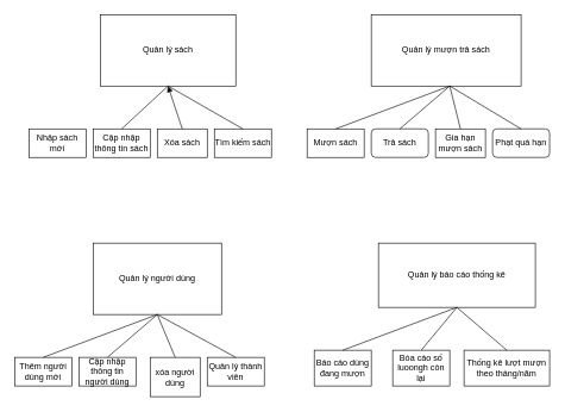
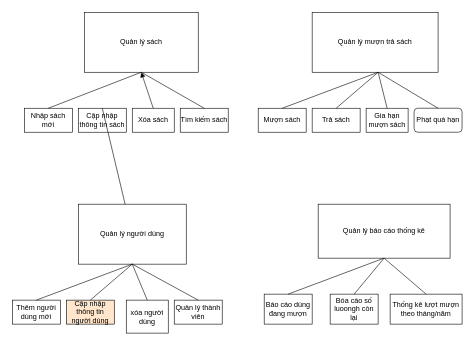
  <mxCell id="0" />
  <mxCell id="1" parent="0" />
  <mxCell id="2" value="Quản lý sách" style="rounded=0;whiteSpace=wrap;html=1;" vertex="1" parent="1"><mxGeometry x="140" width="190" height="100" as="geometry" y="20" /></mxCell>
  <mxCell id="3" value="Quản lý người dùng" style="rounded=0;whiteSpace=wrap;html=1;" vertex="1" parent="1"><mxGeometry x="130" y="340" width="180" height="100" as="geometry" /></mxCell>
  <mxCell id="4" value="Quản lý mượn trả sách" style="rounded=0;whiteSpace=wrap;html=1;" vertex="1" parent="1"><mxGeometry x="520" width="210" height="100" as="geometry" y="20" /></mxCell>
  <mxCell id="5" value="Quản lý báo cáo thống kê" style="rounded=0;whiteSpace=wrap;html=1;" vertex="1" parent="1"><mxGeometry x="530" y="340" width="220" height="90" as="geometry" /></mxCell>
  <mxCell id="6" value="Nhập sách mới" style="rounded=0;whiteSpace=wrap;html=1;" vertex="1" parent="1"><mxGeometry x="40" y="180" width="80" height="40" as="geometry" /></mxCell>
  <mxCell id="7" value="Cập nhập thông tin sách" style="rounded=0;whiteSpace=wrap;html=1;points=[[0,0,0,0,0],[0,0.25,0,0,0],[0,0.5,0,0,0],[0,0.75,0,0,0],[0,1,0,0,0],[0.25,0,0,0,0],[0.25,1,0,0,0],[0.5,0,0,0,0],[0.5,1,0,0,0],[0.75,0,0,0,0],[0.75,1,0,0,0],[1,0,0,0,0],[1,0.25,0,0,0],[1,0.5,0,0,0],[1,0.75,0,0,0],[1,1,0,0,0]];" vertex="1" parent="1"><mxGeometry x="130" y="180" width="80" height="40" as="geometry" /></mxCell>
  <mxCell id="8" value="Xóa sách" style="rounded=0;whiteSpace=wrap;html=1;" vertex="1" parent="1"><mxGeometry x="220" y="180" width="70" height="40" as="geometry" /></mxCell>
  <mxCell id="9" value="Tìm kiếm sách" style="rounded=0;whiteSpace=wrap;html=1;" vertex="1" parent="1"><mxGeometry x="300" y="180" width="80" height="40" as="geometry" /></mxCell>
- <mxCell id="11" value="" style="endArrow=none;html=1;rounded=0;entryX=0.5;entryY=1;entryDx=0;entryDy=0;exitX=0.5;exitY=0;exitDx=0;exitDy=0;exitPerimeter=0;" edge="1" parent="1" source="7" target="2"><mxGeometry width="50" height="50" relative="1" as="geometry"><mxPoint x="290" y="370" as="sourcePoint" /><mxPoint x="340" y="320" as="targetPoint" /></mxGeometry></mxCell>
+ <mxCell id="10" value="" style="endArrow=none;html=1;rounded=0;entryX=0.5;entryY=1;entryDx=0;entryDy=0;exitX=0.5;exitY=0;exitDx=0;exitDy=0;" edge="1" parent="1" source="6" target="2"><mxGeometry width="50" height="50" relative="1" as="geometry"><mxPoint x="290" y="370" as="sourcePoint" /><mxPoint x="340" y="320" as="targetPoint" /></mxGeometry></mxCell>
+ <mxCell id="11" value="" style="endArrow=none;html=1;rounded=0;exitX=0.5;exitY=0;exitDx=0;exitDy=0;exitPerimeter=0;" edge="1" parent="1" source="7" target="3"><mxGeometry width="50" height="50" relative="1" as="geometry"><mxPoint x="290" y="370" as="sourcePoint" /><mxPoint x="340" y="320" as="targetPoint" /></mxGeometry></mxCell>
  <mxCell id="12" value="" style="endArrow=block;html=1;rounded=0;entryX=0.5;entryY=1;entryDx=0;entryDy=0;exitX=0.5;exitY=0;exitDx=0;exitDy=0;" edge="1" parent="1" source="8" target="2"><mxGeometry width="50" height="50" relative="1" as="geometry"><mxPoint x="180" y="190" as="sourcePoint" /><mxPoint x="250" y="130" as="targetPoint" /></mxGeometry></mxCell>
  <mxCell id="13" value="" style="endArrow=none;html=1;rounded=0;entryX=0.5;entryY=1;entryDx=0;entryDy=0;exitX=0.5;exitY=0;exitDx=0;exitDy=0;" edge="1" parent="1" source="9" target="2"><mxGeometry width="50" height="50" relative="1" as="geometry"><mxPoint x="265" y="190" as="sourcePoint" /><mxPoint x="250" y="130" as="targetPoint" /></mxGeometry></mxCell>
  <mxCell id="14" value="Thêm người dùng mới" style="rounded=0;whiteSpace=wrap;html=1;" vertex="1" parent="1"><mxGeometry x="20" y="500" width="80" height="40" as="geometry" /></mxCell>
- <mxCell id="15" value="Cập nhập thông tin người dùng" style="rounded=0;whiteSpace=wrap;html=1;points=[[0,0,0,0,0],[0,0.25,0,0,0],[0,0.5,0,0,0],[0,0.75,0,0,0],[0,1,0,0,0],[0.25,0,0,0,0],[0.25,1,0,0,0],[0.5,0,0,0,0],[0.5,1,0,0,0],[0.75,0,0,0,0],[0.75,1,0,0,0],[1,0,0,0,0],[1,0.25,0,0,0],[1,0.5,0,0,0],[1,0.75,0,0,0],[1,1,0,0,0]];" vertex="1" parent="1"><mxGeometry x="110" y="500" width="80" height="40" as="geometry" /></mxCell>
+ <mxCell id="15" value="Cập nhập thông tin người dùng" style="rounded=0;whiteSpace=wrap;html=1;points=[[0,0,0,0,0],[0,0.25,0,0,0],[0,0.5,0,0,0],[0,0.75,0,0,0],[0,1,0,0,0],[0.25,0,0,0,0],[0.25,1,0,0,0],[0.5,0,0,0,0],[0.5,1,0,0,0],[0.75,0,0,0,0],[0.75,1,0,0,0],[1,0,0,0,0],[1,0.25,0,0,0],[1,0.5,0,0,0],[1,0.75,0,0,0],[1,1,0,0,0]];fillColor=#ffe6cc;" vertex="1" parent="1"><mxGeometry x="110" y="500" width="80" height="40" as="geometry" /></mxCell>
  <mxCell id="16" value="xóa người dùng" style="rounded=0;whiteSpace=wrap;html=1;" vertex="1" parent="1"><mxGeometry x="210" y="500" width="70" height="55" as="geometry" /></mxCell>
  <mxCell id="17" value="Quản lý thành viên" style="rounded=0;whiteSpace=wrap;html=1;" vertex="1" parent="1"><mxGeometry x="290" y="500" width="80" height="40" as="geometry" /></mxCell>
  <mxCell id="18" value="" style="endArrow=none;html=1;rounded=0;entryX=0.5;entryY=1;entryDx=0;entryDy=0;exitX=0.5;exitY=0;exitDx=0;exitDy=0;" edge="1" source="14" parent="1"><mxGeometry width="50" height="50" relative="1" as="geometry"><mxPoint x="270" y="690" as="sourcePoint" /><mxPoint x="220" y="440" as="targetPoint" /></mxGeometry></mxCell>
  <mxCell id="19" value="" style="endArrow=none;html=1;rounded=0;entryX=0.5;entryY=1;entryDx=0;entryDy=0;exitX=0.5;exitY=0;exitDx=0;exitDy=0;exitPerimeter=0;" edge="1" source="15" parent="1"><mxGeometry width="50" height="50" relative="1" as="geometry"><mxPoint x="270" y="690" as="sourcePoint" /><mxPoint x="220" y="440" as="targetPoint" /></mxGeometry></mxCell>
  <mxCell id="20" value="" style="endArrow=none;html=1;rounded=0;entryX=0.5;entryY=1;entryDx=0;entryDy=0;exitX=0.5;exitY=0;exitDx=0;exitDy=0;" edge="1" source="16" parent="1"><mxGeometry width="50" height="50" relative="1" as="geometry"><mxPoint x="160" y="510" as="sourcePoint" /><mxPoint x="220" y="440" as="targetPoint" /></mxGeometry></mxCell>
  <mxCell id="21" value="" style="endArrow=none;html=1;rounded=0;entryX=0.5;entryY=1;entryDx=0;entryDy=0;exitX=0.5;exitY=0;exitDx=0;exitDy=0;" edge="1" source="17" parent="1"><mxGeometry width="50" height="50" relative="1" as="geometry"><mxPoint x="245" y="510" as="sourcePoint" /><mxPoint x="220" y="440" as="targetPoint" /></mxGeometry></mxCell>
  <mxCell id="22" value="Mượn sách" style="rounded=0;whiteSpace=wrap;html=1;" vertex="1" parent="1"><mxGeometry x="430" y="180" width="80" height="40" as="geometry" /></mxCell>
- <mxCell id="23" value="Trả sách" style="whiteSpace=wrap;html=1;points=[[0,0,0,0,0],[0,0.25,0,0,0],[0,0.5,0,0,0],[0,0.75,0,0,0],[0,1,0,0,0],[0.25,0,0,0,0],[0.25,1,0,0,0],[0.5,0,0,0,0],[0.5,1,0,0,0],[0.75,0,0,0,0],[0.75,1,0,0,0],[1,0,0,0,0],[1,0.25,0,0,0],[1,0.5,0,0,0],[1,0.75,0,0,0],[1,1,0,0,0]];rounded=1;" vertex="1" parent="1"><mxGeometry x="520" y="180" width="80" height="40" as="geometry" /></mxCell>
+ <mxCell id="23" value="Trả sách" style="rounded=0;whiteSpace=wrap;html=1;points=[[0,0,0,0,0],[0,0.25,0,0,0],[0,0.5,0,0,0],[0,0.75,0,0,0],[0,1,0,0,0],[0.25,0,0,0,0],[0.25,1,0,0,0],[0.5,0,0,0,0],[0.5,1,0,0,0],[0.75,0,0,0,0],[0.75,1,0,0,0],[1,0,0,0,0],[1,0.25,0,0,0],[1,0.5,0,0,0],[1,0.75,0,0,0],[1,1,0,0,0]];" vertex="1" parent="1"><mxGeometry x="520" y="180" width="80" height="40" as="geometry" /></mxCell>
  <mxCell id="24" value="Gia hạn mượn sách" style="rounded=0;whiteSpace=wrap;html=1;" vertex="1" parent="1"><mxGeometry x="610" y="180" width="70" height="40" as="geometry" /></mxCell>
  <mxCell id="25" value="Phạt quá hạn" style="whiteSpace=wrap;html=1;align=center;rounded=1;" vertex="1" parent="1"><mxGeometry x="690" y="180" width="80" height="40" as="geometry" /></mxCell>
  <mxCell id="26" value="" style="endArrow=none;html=1;rounded=0;entryX=0.5;entryY=1;entryDx=0;entryDy=0;exitX=0.5;exitY=0;exitDx=0;exitDy=0;" edge="1" source="22" parent="1"><mxGeometry width="50" height="50" relative="1" as="geometry"><mxPoint x="680" y="370" as="sourcePoint" /><mxPoint x="630" y="120" as="targetPoint" /></mxGeometry></mxCell>
  <mxCell id="27" value="" style="endArrow=none;html=1;rounded=0;entryX=0.5;entryY=1;entryDx=0;entryDy=0;exitX=0.5;exitY=0;exitDx=0;exitDy=0;exitPerimeter=0;" edge="1" source="23" parent="1"><mxGeometry width="50" height="50" relative="1" as="geometry"><mxPoint x="680" y="370" as="sourcePoint" /><mxPoint x="630" y="120" as="targetPoint" /></mxGeometry></mxCell>
  <mxCell id="28" value="" style="endArrow=none;html=1;rounded=0;entryX=0.5;entryY=1;entryDx=0;entryDy=0;exitX=0.5;exitY=0;exitDx=0;exitDy=0;" edge="1" source="24" parent="1"><mxGeometry width="50" height="50" relative="1" as="geometry"><mxPoint x="570" y="190" as="sourcePoint" /><mxPoint x="630" y="120" as="targetPoint" /></mxGeometry></mxCell>
  <mxCell id="29" value="" style="endArrow=none;html=1;rounded=0;entryX=0.5;entryY=1;entryDx=0;entryDy=0;exitX=0.5;exitY=0;exitDx=0;exitDy=0;" edge="1" source="25" parent="1"><mxGeometry width="50" height="50" relative="1" as="geometry"><mxPoint x="655" y="190" as="sourcePoint" /><mxPoint x="630" y="120" as="targetPoint" /></mxGeometry></mxCell>
  <mxCell id="30" value="Báo cáo dùng đang mượn" style="rounded=0;whiteSpace=wrap;html=1;" vertex="1" parent="1"><mxGeometry x="440" y="490" width="80" height="50" as="geometry" /></mxCell>
  <mxCell id="31" value="Bóa cáo số luoongh còn lại" style="rounded=0;whiteSpace=wrap;html=1;points=[[0,0,0,0,0],[0,0.25,0,0,0],[0,0.5,0,0,0],[0,0.75,0,0,0],[0,1,0,0,0],[0.25,0,0,0,0],[0.25,1,0,0,0],[0.5,0,0,0,0],[0.5,1,0,0,0],[0.75,0,0,0,0],[0.75,1,0,0,0],[1,0,0,0,0],[1,0.25,0,0,0],[1,0.5,0,0,0],[1,0.75,0,0,0],[1,1,0,0,0]];" vertex="1" parent="1"><mxGeometry x="550" y="490" width="80" height="50" as="geometry" /></mxCell>
  <mxCell id="32" value="&lt;p data-pm-slice=&quot;1 1 [&amp;quot;list&amp;quot;,{&amp;quot;spread&amp;quot;:false,&amp;quot;start&amp;quot;:454,&amp;quot;end&amp;quot;:552},&amp;quot;regular_list_item&amp;quot;,{&amp;quot;start&amp;quot;:517,&amp;quot;end&amp;quot;:552}]&quot;&gt;Thống kê lượt mượn theo tháng/năm&lt;/p&gt;" style="rounded=0;whiteSpace=wrap;html=1;" vertex="1" parent="1"><mxGeometry x="650" y="490" width="120" height="50" as="geometry" /></mxCell>
  <mxCell id="33" value="" style="endArrow=none;html=1;rounded=0;entryX=0.5;entryY=1;entryDx=0;entryDy=0;exitX=0.5;exitY=0;exitDx=0;exitDy=0;" edge="1" source="30" parent="1"><mxGeometry width="50" height="50" relative="1" as="geometry"><mxPoint x="690" y="680" as="sourcePoint" /><mxPoint x="640" y="430" as="targetPoint" /></mxGeometry></mxCell>
  <mxCell id="34" value="" style="endArrow=none;html=1;rounded=0;entryX=0.5;entryY=1;entryDx=0;entryDy=0;exitX=0.5;exitY=0;exitDx=0;exitDy=0;exitPerimeter=0;" edge="1" source="31" parent="1"><mxGeometry width="50" height="50" relative="1" as="geometry"><mxPoint x="690" y="680" as="sourcePoint" /><mxPoint x="640" y="430" as="targetPoint" /></mxGeometry></mxCell>
  <mxCell id="35" value="" style="endArrow=none;html=1;rounded=0;entryX=0.5;entryY=1;entryDx=0;entryDy=0;exitX=0.5;exitY=0;exitDx=0;exitDy=0;" edge="1" source="32" parent="1"><mxGeometry width="50" height="50" relative="1" as="geometry"><mxPoint x="580" y="500" as="sourcePoint" /><mxPoint x="640" y="430" as="targetPoint" /></mxGeometry></mxCell>
